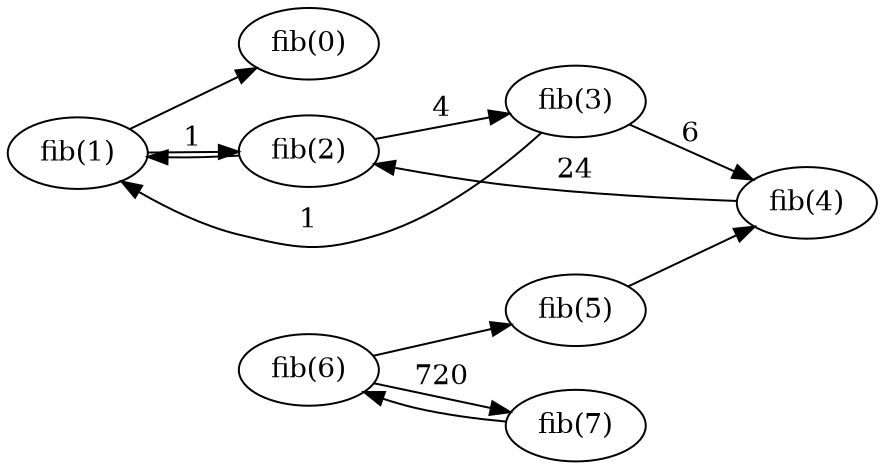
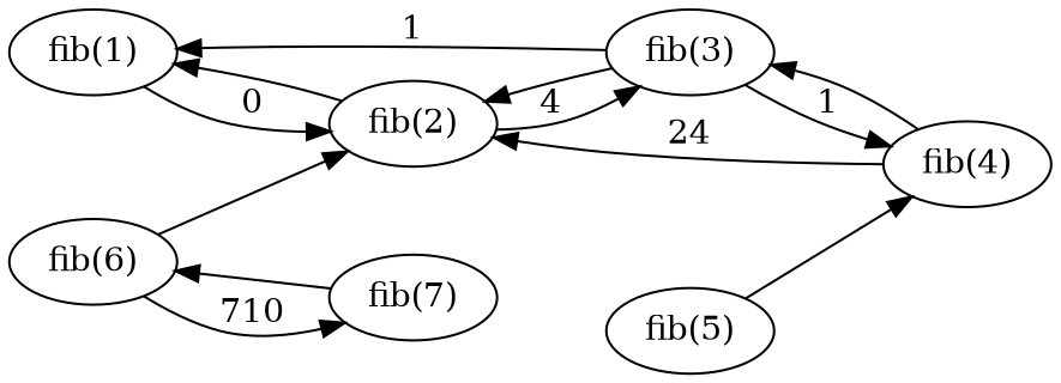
  digraph {
    rankdir=LR
-   n1 [label="fib(0)"]
    n2 [label="fib(1)"]
    n3 [label="fib(2)"]
    n4 [label="fib(3)"]
    n5 [label="fib(4)"]
    n6 [label="fib(5)"]
    n7 [label="fib(6)"]
    n8 [label="fib(7)"]
-   n2 -> n1
-   n2 -> n3 [label=1]
+   n2 -> n3 [label=0]
    n3 -> n2
    n3 -> n4 [label=4]
    n4 -> n2 [label=1]
-   n4 -> n5 [label=6]
+   n4 -> n3
+   n4 -> n5 [label=1]
    n5 -> n3 [label=24]
+   n5 -> n4
    n6 -> n5
-   n7 -> n6
-   n7 -> n8 [label=720]
+   n7 -> n3
+   n7 -> n8 [label=710]
    n8 -> n7
  }
